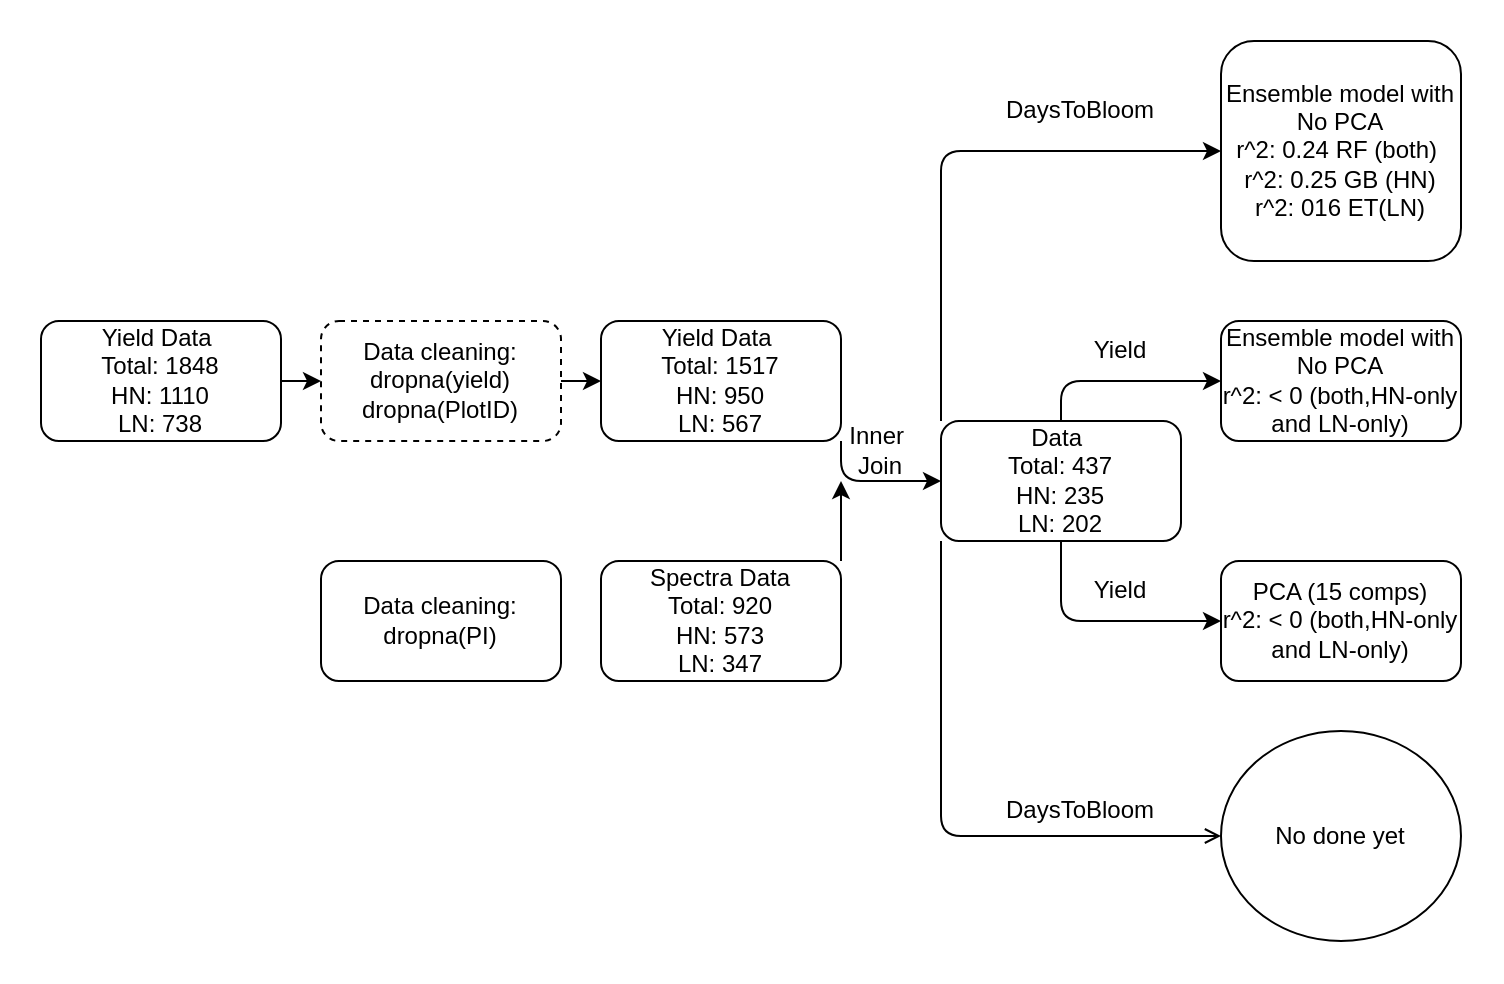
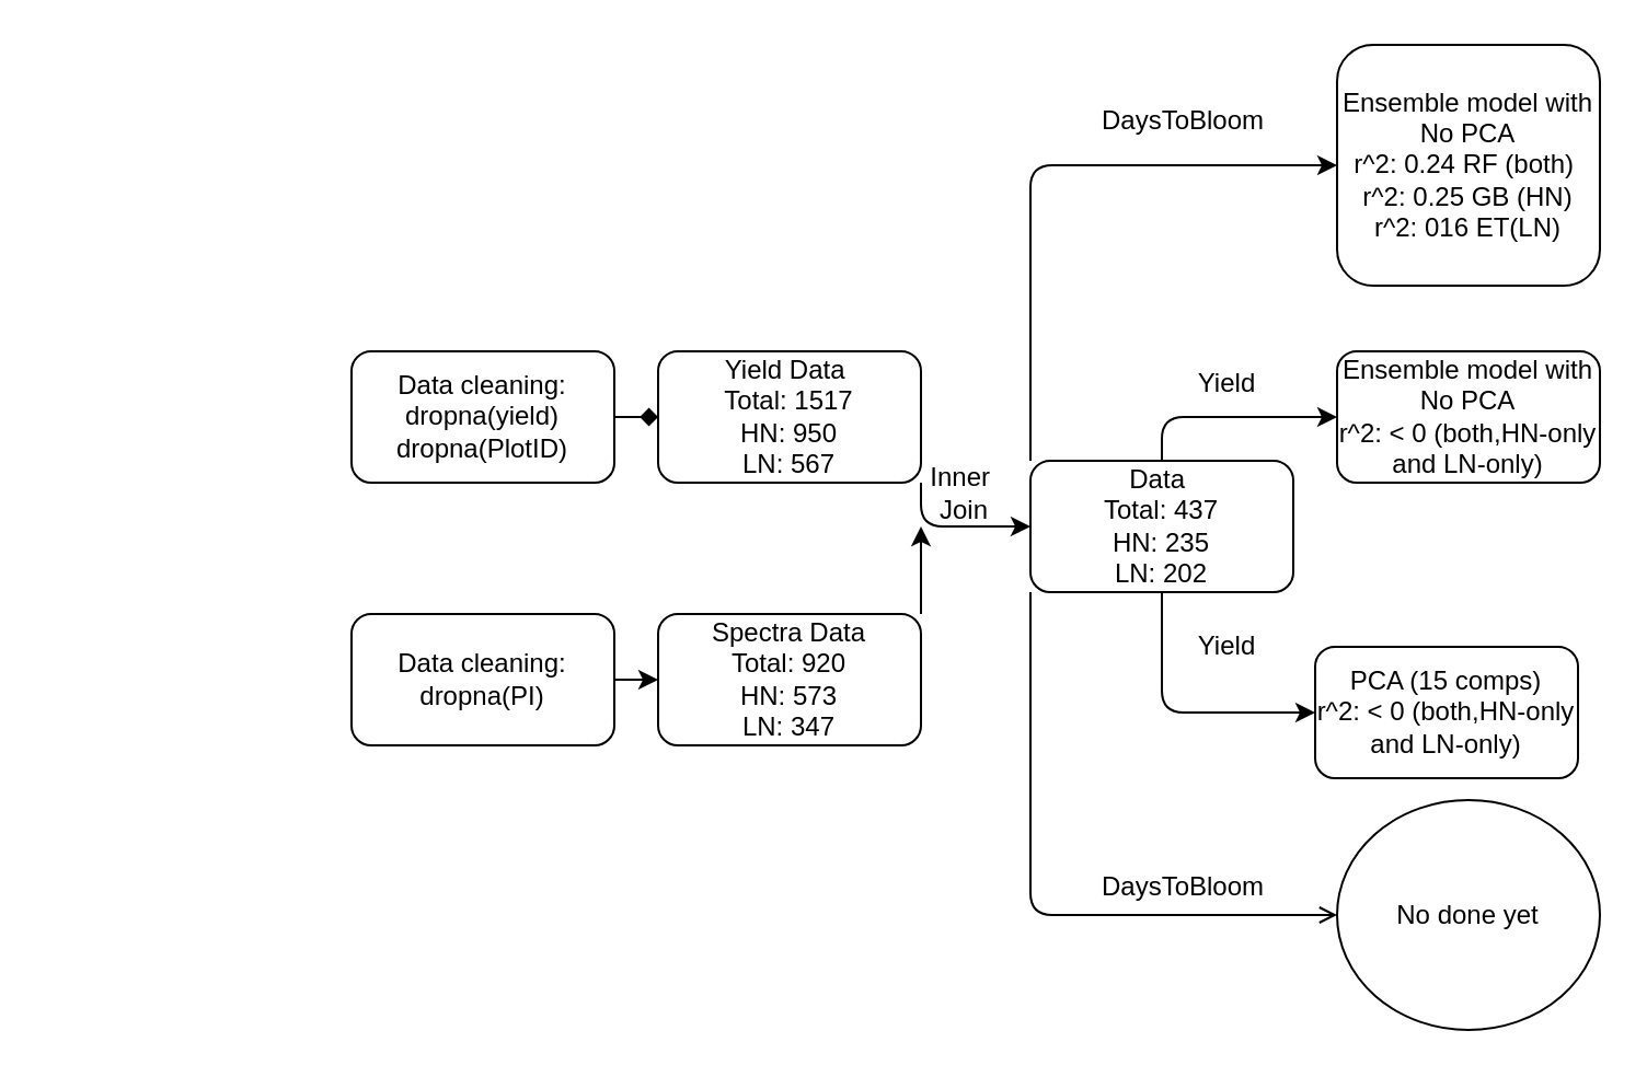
  <mxCell id="0" />
  <mxCell id="1" parent="0" />
- <mxCell id="2" style="edgeStyle=orthogonalEdgeStyle;orthogonalLoop=1;jettySize=auto;html=1;exitX=1;exitY=0.5;exitDx=0;exitDy=0;entryX=0;entryY=0.5;entryDx=0;entryDy=0;" edge="1" parent="1" source="3" target="5"><mxGeometry relative="1" as="geometry" /></mxCell>
- <mxCell id="3" value="Yield Data&amp;nbsp;&lt;br&gt;Total: 1848&lt;br&gt;HN: 1110&lt;br&gt;LN: 738" style="whiteSpace=wrap;html=1;rounded=1;" vertex="1" parent="1"><mxGeometry x="20" y="160" width="120" height="60" as="geometry" /></mxCell>
- <mxCell id="4" style="edgeStyle=orthogonalEdgeStyle;orthogonalLoop=1;jettySize=auto;html=1;exitX=1;exitY=0.5;exitDx=0;exitDy=0;entryX=0;entryY=0.5;entryDx=0;entryDy=0;" edge="1" parent="1" source="5" target="9"><mxGeometry relative="1" as="geometry" /></mxCell>
- <mxCell id="5" value="&lt;span&gt;Data cleaning:&lt;/span&gt;&lt;br&gt;&lt;span&gt;dropna(yield)&lt;br&gt;dropna(PlotID)&lt;br&gt;&lt;/span&gt;" style="whiteSpace=wrap;html=1;rounded=1;dashed=1;" vertex="1" parent="1"><mxGeometry x="160" y="160" width="120" height="60" as="geometry" /></mxCell>
+ <mxCell id="4" style="edgeStyle=orthogonalEdgeStyle;orthogonalLoop=1;jettySize=auto;html=1;exitX=1;exitY=0.5;exitDx=0;exitDy=0;entryX=0;entryY=0.5;entryDx=0;entryDy=0;endArrow=diamond;" edge="1" parent="1" source="5" target="9"><mxGeometry relative="1" as="geometry" /></mxCell>
+ <mxCell id="5" value="&lt;span&gt;Data cleaning:&lt;/span&gt;&lt;br&gt;&lt;span&gt;dropna(yield)&lt;br&gt;dropna(PlotID)&lt;br&gt;&lt;/span&gt;" style="whiteSpace=wrap;html=1;rounded=1;" vertex="1" parent="1"><mxGeometry x="160" y="160" width="120" height="60" as="geometry" /></mxCell>
+ <mxCell id="6" style="edgeStyle=orthogonalEdgeStyle;orthogonalLoop=1;jettySize=auto;html=1;exitX=1;exitY=0.5;exitDx=0;exitDy=0;entryX=0;entryY=0.5;entryDx=0;entryDy=0;" edge="1" parent="1" source="7" target="11"><mxGeometry relative="1" as="geometry" /></mxCell>
  <mxCell id="7" value="&lt;span&gt;Data cleaning:&lt;/span&gt;&lt;br&gt;&lt;span&gt;dropna(PI)&lt;/span&gt;" style="whiteSpace=wrap;html=1;rounded=1;" vertex="1" parent="1"><mxGeometry x="160" y="280" width="120" height="60" as="geometry" /></mxCell>
  <mxCell id="8" style="edgeStyle=orthogonalEdgeStyle;orthogonalLoop=1;jettySize=auto;html=1;exitX=1;exitY=1;exitDx=0;exitDy=0;" edge="1" parent="1" source="9" target="16"><mxGeometry relative="1" as="geometry" /></mxCell>
  <mxCell id="9" value="Yield Data&amp;nbsp;&lt;br&gt;Total: 1517&lt;br&gt;HN: 950&lt;br&gt;LN: 567" style="whiteSpace=wrap;html=1;rounded=1;" vertex="1" parent="1"><mxGeometry x="300" y="160" width="120" height="60" as="geometry" /></mxCell>
  <mxCell id="10" style="edgeStyle=orthogonalEdgeStyle;orthogonalLoop=1;jettySize=auto;html=1;exitX=1;exitY=0;exitDx=0;exitDy=0;" edge="1" parent="1" source="11"><mxGeometry relative="1" as="geometry"><mxPoint x="420" y="240" as="targetPoint" /></mxGeometry></mxCell>
  <mxCell id="11" value="Spectra Data&lt;br&gt;Total: 920&lt;br&gt;HN: 573&lt;br&gt;LN: 347" style="whiteSpace=wrap;html=1;rounded=1;" vertex="1" parent="1"><mxGeometry x="300" y="280" width="120" height="60" as="geometry" /></mxCell>
  <mxCell id="12" style="edgeStyle=orthogonalEdgeStyle;orthogonalLoop=1;jettySize=auto;html=1;exitX=0.5;exitY=0;exitDx=0;exitDy=0;" edge="1" parent="1" source="16" target="17"><mxGeometry relative="1" as="geometry" /></mxCell>
  <mxCell id="13" style="edgeStyle=orthogonalEdgeStyle;orthogonalLoop=1;jettySize=auto;html=1;exitX=0.5;exitY=1;exitDx=0;exitDy=0;entryX=0;entryY=0.5;entryDx=0;entryDy=0;" edge="1" parent="1" source="16" target="18"><mxGeometry relative="1" as="geometry" /></mxCell>
  <mxCell id="14" style="edgeStyle=orthogonalEdgeStyle;orthogonalLoop=1;jettySize=auto;html=1;exitX=0;exitY=0;exitDx=0;exitDy=0;entryX=0;entryY=0.5;entryDx=0;entryDy=0;" edge="1" parent="1" source="16" target="19"><mxGeometry relative="1" as="geometry" /></mxCell>
  <mxCell id="15" style="edgeStyle=orthogonalEdgeStyle;orthogonalLoop=1;jettySize=auto;html=1;exitX=0;exitY=1;exitDx=0;exitDy=0;entryX=0;entryY=0.5;entryDx=0;entryDy=0;endArrow=open;" edge="1" parent="1" source="16" target="20"><mxGeometry relative="1" as="geometry" /></mxCell>
  <mxCell id="16" value="Data&amp;nbsp;&lt;br&gt;Total: 437&lt;br&gt;HN: 235&lt;br&gt;LN: 202" style="whiteSpace=wrap;html=1;rounded=1;" vertex="1" parent="1"><mxGeometry x="470" y="210" width="120" height="60" as="geometry" /></mxCell>
  <mxCell id="17" value="Ensemble model with No PCA&lt;br&gt;r^2: &amp;lt; 0 (both,HN-only and LN-only)" style="whiteSpace=wrap;html=1;rounded=1;" vertex="1" parent="1"><mxGeometry x="610" y="160" width="120" height="60" as="geometry" /></mxCell>
- <mxCell id="18" value="PCA (15 comps)&lt;br&gt;r^2: &amp;lt; 0 (both,HN-only and LN-only)" style="whiteSpace=wrap;html=1;rounded=1;" vertex="1" parent="1"><mxGeometry x="610" y="280" width="120" height="60" as="geometry" /></mxCell>
+ <mxCell id="18" value="PCA (15 comps)&lt;br&gt;r^2: &amp;lt; 0 (both,HN-only and LN-only)" style="whiteSpace=wrap;html=1;rounded=1;" vertex="1" parent="1"><mxGeometry x="600" y="295" width="120" height="60" as="geometry" /></mxCell>
  <mxCell id="19" value="Ensemble model with No PCA&lt;br&gt;r^2: 0.24 RF (both)&amp;nbsp;&lt;br&gt;r^2: 0.25 GB (HN)&lt;br&gt;r^2: 016 ET(LN)" style="whiteSpace=wrap;html=1;rounded=1;" vertex="1" parent="1"><mxGeometry x="610" y="20" width="120" height="110" as="geometry" /></mxCell>
  <mxCell id="20" value="No done yet" style="ellipse;whiteSpace=wrap;html=1;" vertex="1" parent="1"><mxGeometry x="610" y="365" width="120" height="105" as="geometry" /></mxCell>
  <mxCell id="21" value="DaysToBloom" style="text;html=1;strokeColor=none;fillColor=none;align=center;verticalAlign=middle;whiteSpace=wrap;rounded=1;" vertex="1" parent="1"><mxGeometry x="510" y="40" width="60" height="30" as="geometry" /></mxCell>
  <mxCell id="22" value="DaysToBloom" style="text;html=1;strokeColor=none;fillColor=none;align=center;verticalAlign=middle;whiteSpace=wrap;rounded=1;" vertex="1" parent="1"><mxGeometry x="510" y="390" width="60" height="30" as="geometry" /></mxCell>
  <mxCell id="23" value="Yield" style="text;html=1;strokeColor=none;fillColor=none;align=center;verticalAlign=middle;whiteSpace=wrap;rounded=1;" vertex="1" parent="1"><mxGeometry x="530" y="160" width="60" height="30" as="geometry" /></mxCell>
  <mxCell id="24" value="Yield" style="text;html=1;strokeColor=none;fillColor=none;align=center;verticalAlign=middle;whiteSpace=wrap;rounded=1;" vertex="1" parent="1"><mxGeometry x="530" y="280" width="60" height="30" as="geometry" /></mxCell>
  <mxCell id="25" value="Inner&amp;nbsp;&lt;br&gt;Join" style="text;html=1;strokeColor=none;fillColor=none;align=center;verticalAlign=middle;whiteSpace=wrap;rounded=1;" vertex="1" parent="1"><mxGeometry x="410" y="210" width="60" height="30" as="geometry" /></mxCell>
